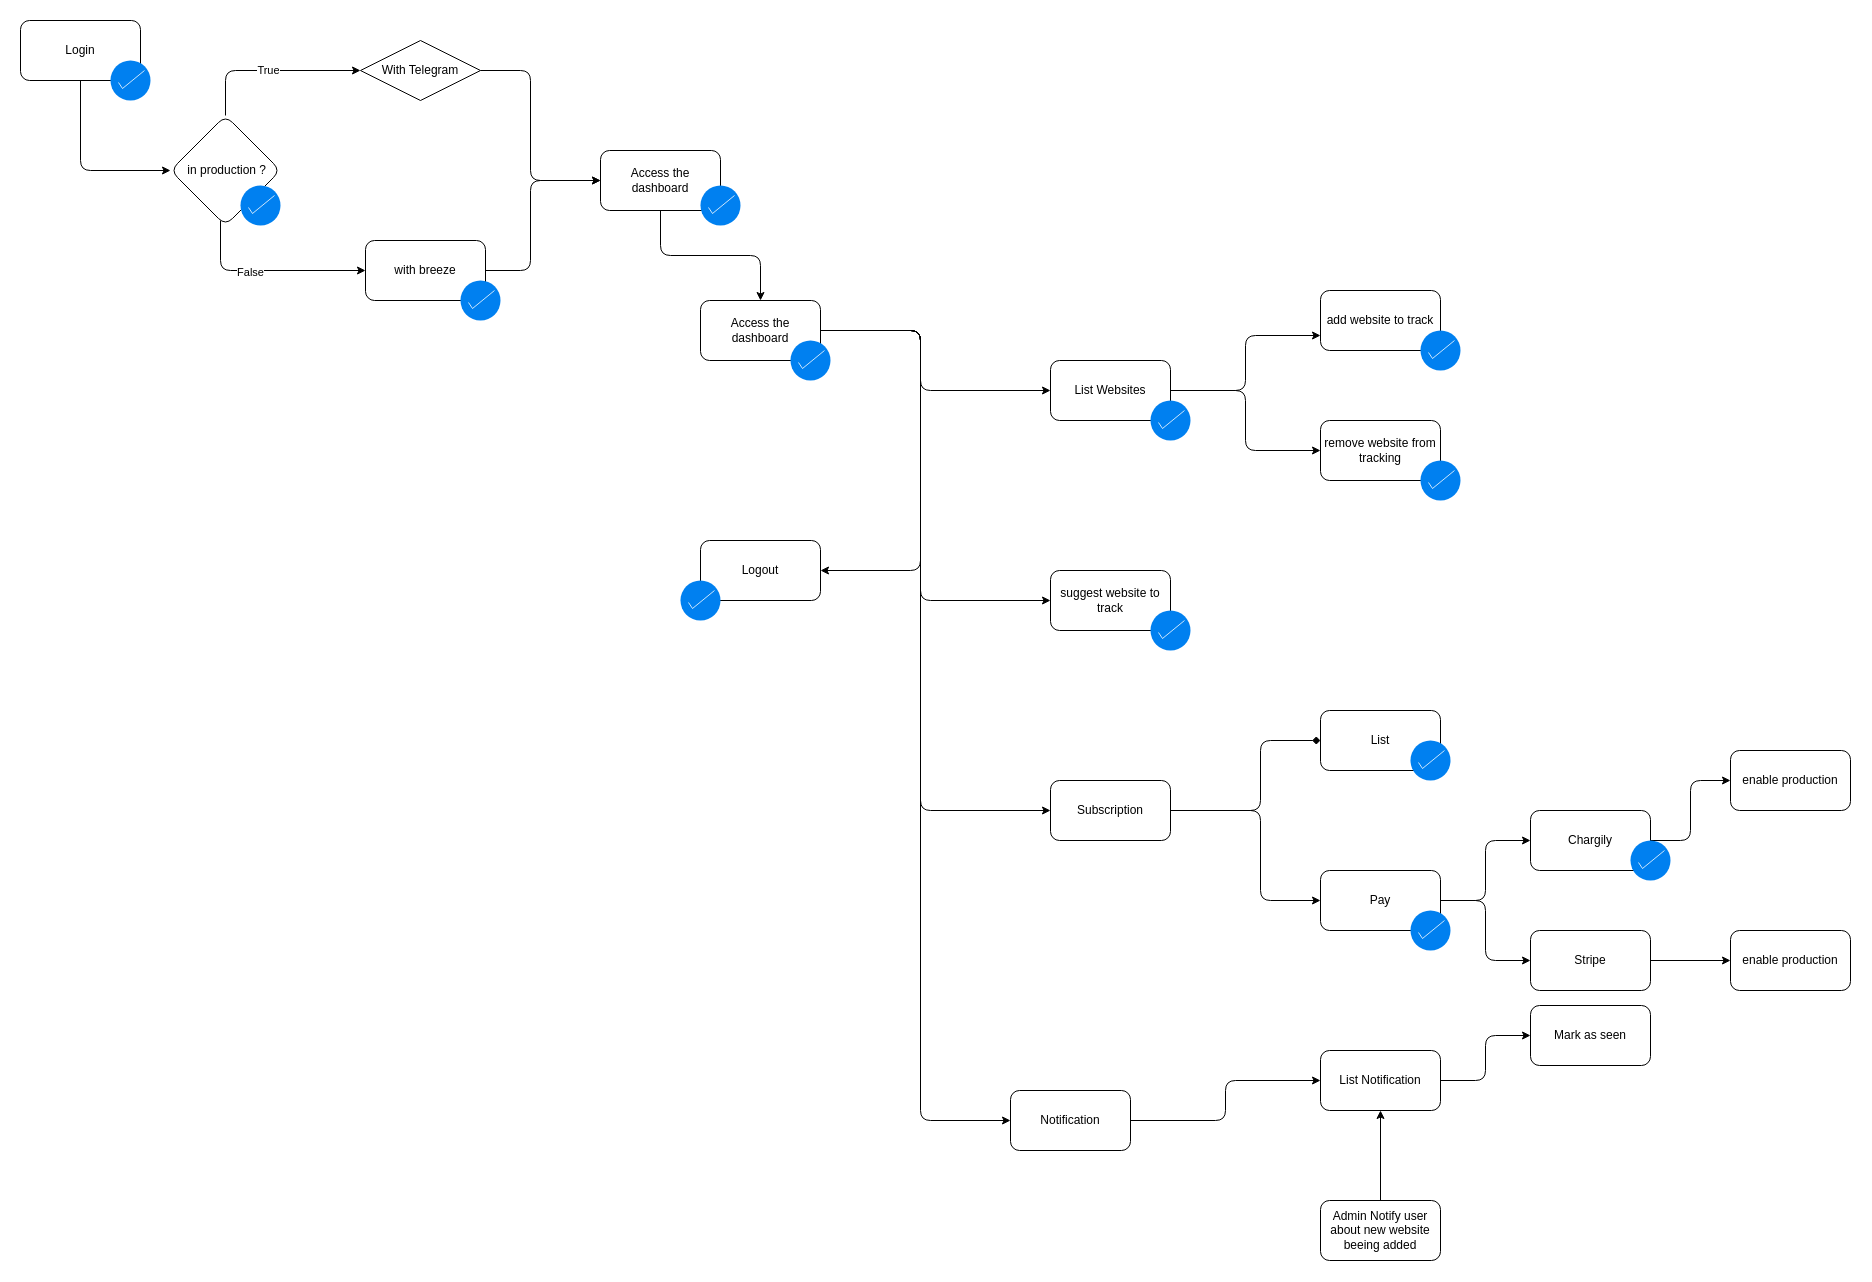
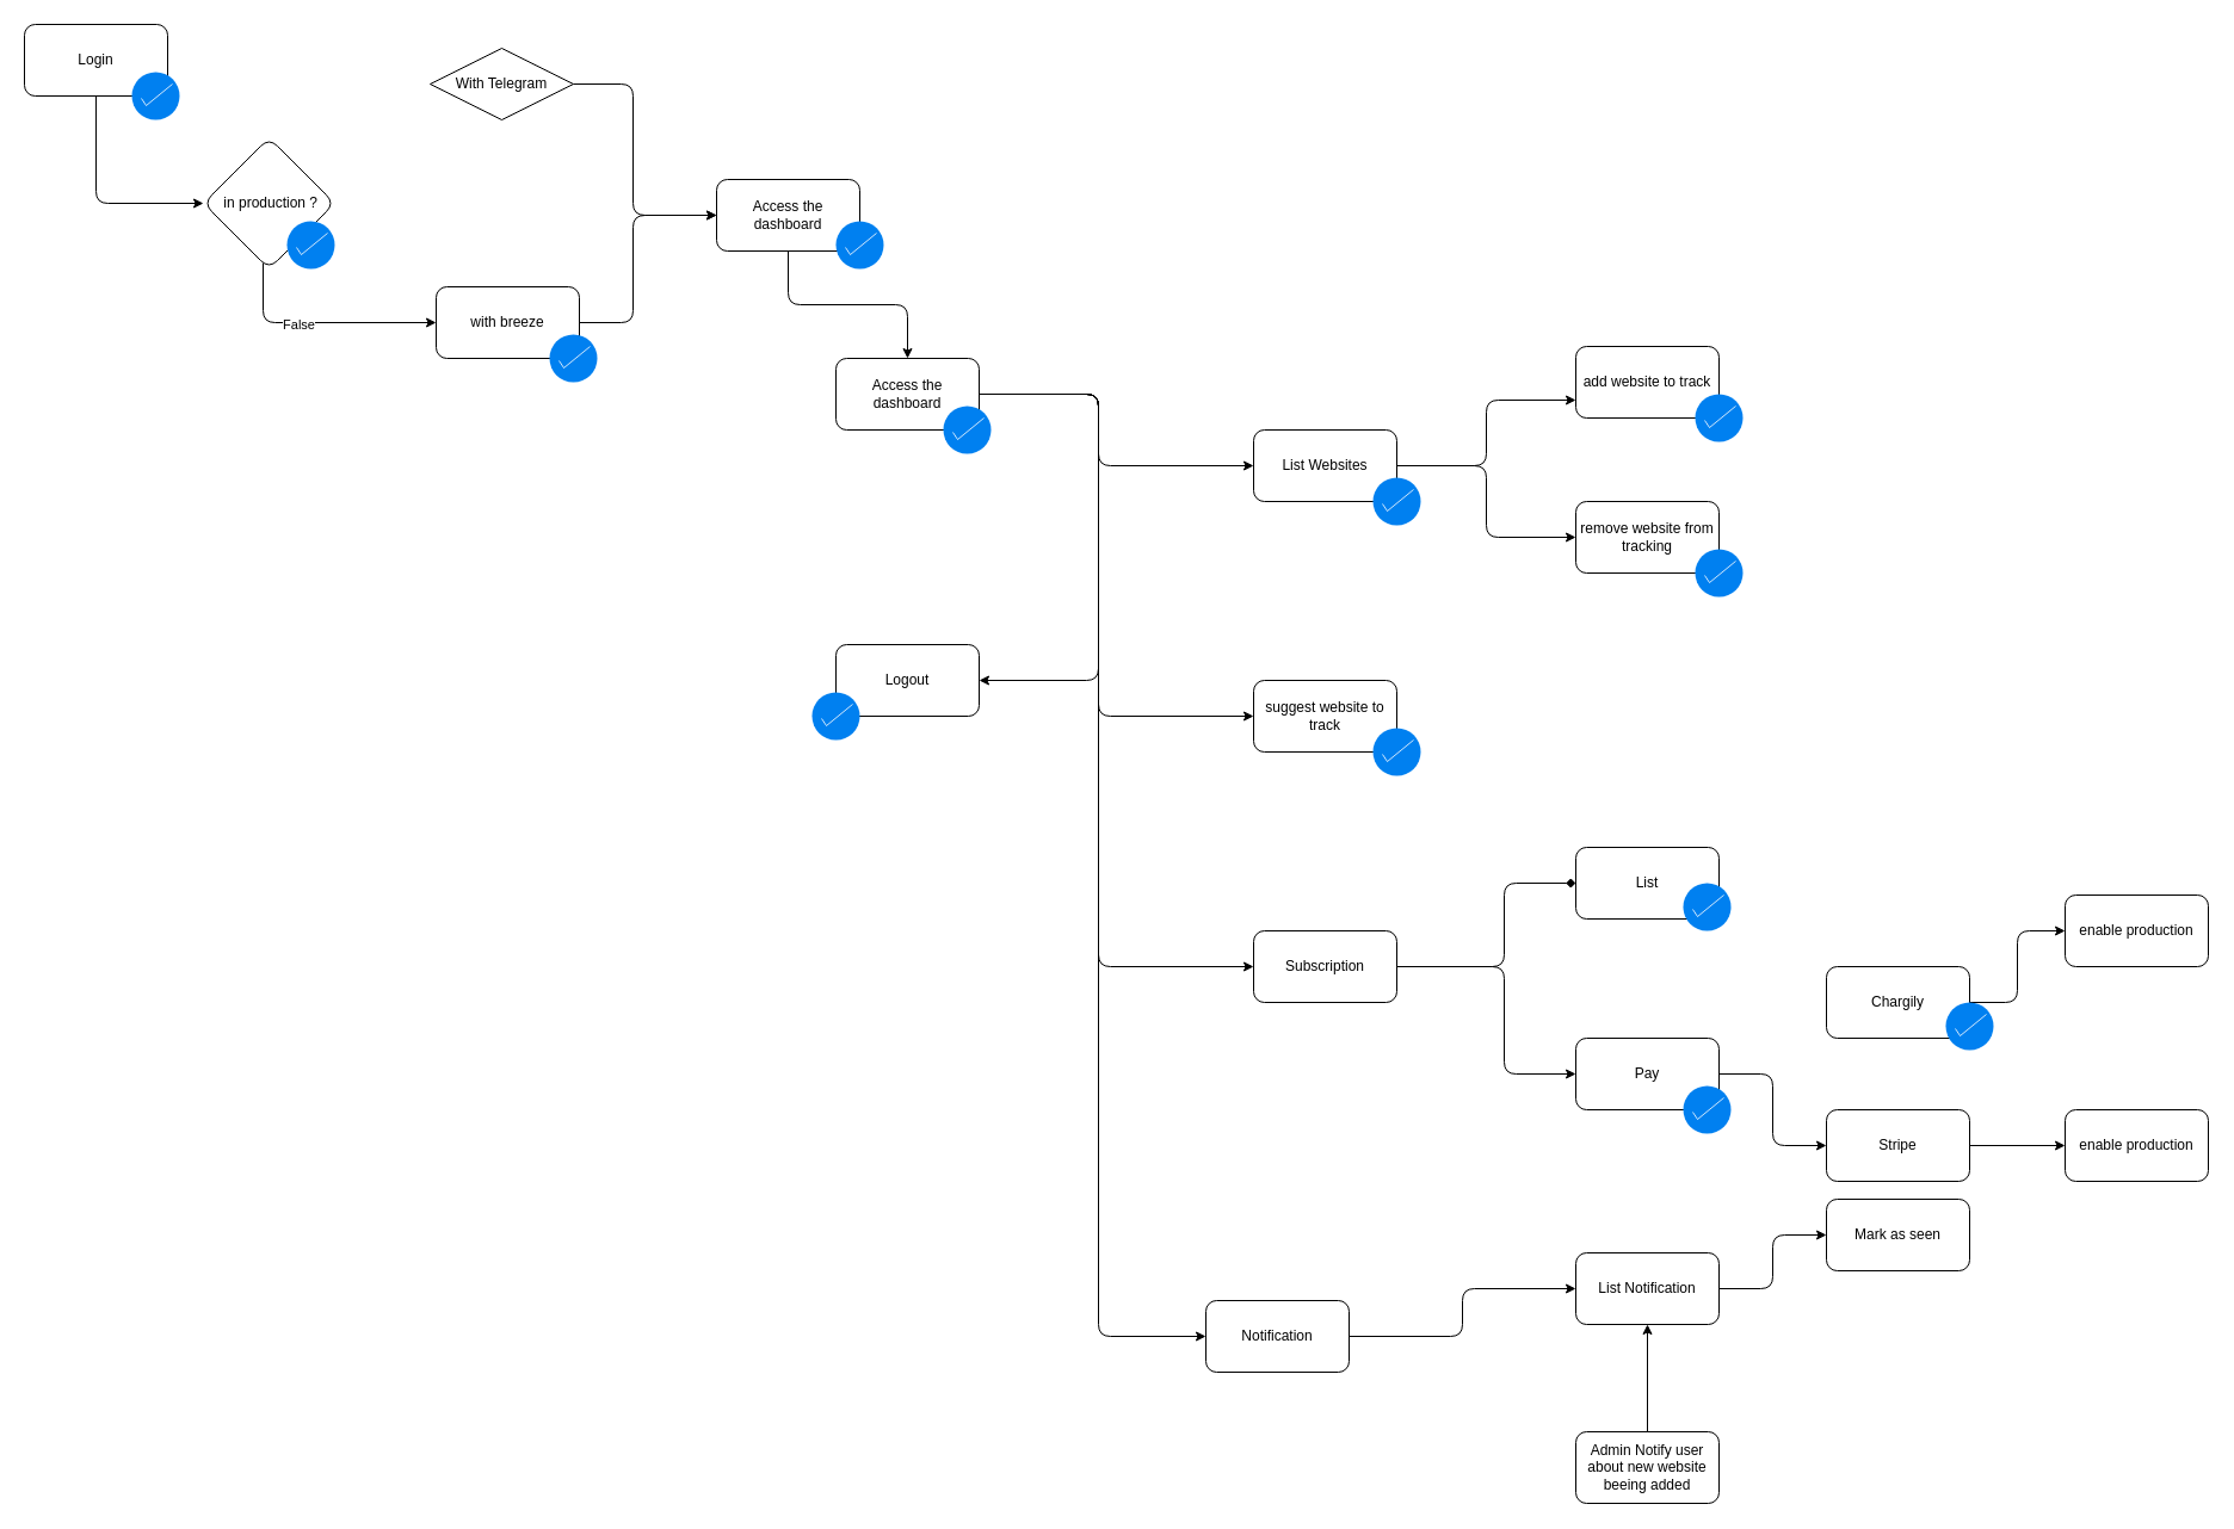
  <mxCell id="0" />
  <mxCell id="1" parent="0" />
  <mxCell id="2" style="edgeStyle=orthogonalEdgeStyle;html=1;" parent="1" source="3" target="12" edge="1"><mxGeometry relative="1" as="geometry"><Array as="points"><mxPoint x="80" y="170" /></Array></mxGeometry></mxCell>
  <mxCell id="3" value="Login" style="rounded=1;whiteSpace=wrap;html=1;" parent="1" vertex="1"><mxGeometry x="20" y="20" width="120" height="60" as="geometry" /></mxCell>
  <mxCell id="4" style="edgeStyle=orthogonalEdgeStyle;html=1;" parent="1" source="5" target="14" edge="1"><mxGeometry relative="1" as="geometry"><Array as="points"><mxPoint x="530" y="70" /><mxPoint x="530" y="180" /></Array></mxGeometry></mxCell>
  <mxCell id="5" value="With Telegram" style="rhombus;whiteSpace=wrap;html=1;" parent="1" vertex="1"><mxGeometry x="360" y="40" width="120" height="60" as="geometry" /></mxCell>
  <mxCell id="6" style="edgeStyle=orthogonalEdgeStyle;html=1;entryX=0;entryY=0.5;entryDx=0;entryDy=0;" parent="1" source="7" target="14" edge="1"><mxGeometry relative="1" as="geometry"><Array as="points"><mxPoint x="530" y="270" /><mxPoint x="530" y="180" /></Array></mxGeometry></mxCell>
  <mxCell id="7" value="with breeze" style="rounded=1;whiteSpace=wrap;html=1;" parent="1" vertex="1"><mxGeometry x="365" y="240" width="120" height="60" as="geometry" /></mxCell>
- <mxCell id="8" style="edgeStyle=orthogonalEdgeStyle;html=1;" parent="1" source="12" target="5" edge="1"><mxGeometry relative="1" as="geometry"><Array as="points"><mxPoint x="225" y="70" /></Array></mxGeometry></mxCell>
- <mxCell id="9" value="True" style="edgeLabel;html=1;align=center;verticalAlign=middle;resizable=0;points=[];" parent="8" vertex="1" connectable="0"><mxGeometry x="-0.035" y="1" relative="1" as="geometry"><mxPoint as="offset" /></mxGeometry></mxCell>
  <mxCell id="10" style="edgeStyle=orthogonalEdgeStyle;html=1;" parent="1" source="12" target="7" edge="1"><mxGeometry relative="1" as="geometry"><Array as="points"><mxPoint x="220" y="270" /></Array></mxGeometry></mxCell>
  <mxCell id="11" value="False" style="edgeLabel;html=1;align=center;verticalAlign=middle;resizable=0;points=[];" parent="10" vertex="1" connectable="0"><mxGeometry x="-0.188" y="-1" relative="1" as="geometry"><mxPoint as="offset" /></mxGeometry></mxCell>
  <mxCell id="12" value="&amp;nbsp;in production ?" style="rhombus;whiteSpace=wrap;html=1;rounded=1;" parent="1" vertex="1"><mxGeometry x="170" y="115" width="110" height="110" as="geometry" /></mxCell>
  <mxCell id="13" style="edgeStyle=orthogonalEdgeStyle;html=1;" parent="1" source="14" target="20" edge="1"><mxGeometry relative="1" as="geometry" /></mxCell>
  <mxCell id="14" value="Access the dashboard" style="rounded=1;whiteSpace=wrap;html=1;" parent="1" vertex="1"><mxGeometry x="600" y="150" width="120" height="60" as="geometry" /></mxCell>
  <mxCell id="15" style="edgeStyle=orthogonalEdgeStyle;html=1;entryX=0;entryY=0.5;entryDx=0;entryDy=0;" parent="1" source="20" target="23" edge="1"><mxGeometry relative="1" as="geometry"><Array as="points"><mxPoint x="920" y="330" /><mxPoint x="920" y="390" /></Array></mxGeometry></mxCell>
  <mxCell id="16" style="edgeStyle=orthogonalEdgeStyle;html=1;" parent="1" source="20" target="26" edge="1"><mxGeometry relative="1" as="geometry"><mxPoint x="970" y="650" as="targetPoint" /><Array as="points"><mxPoint x="920" y="330" /><mxPoint x="920" y="600" /></Array></mxGeometry></mxCell>
  <mxCell id="17" style="edgeStyle=orthogonalEdgeStyle;html=1;" parent="1" source="20" target="29" edge="1"><mxGeometry relative="1" as="geometry"><Array as="points"><mxPoint x="920" y="330" /><mxPoint x="920" y="810" /></Array></mxGeometry></mxCell>
  <mxCell id="18" style="edgeStyle=orthogonalEdgeStyle;html=1;entryX=1;entryY=0.5;entryDx=0;entryDy=0;" edge="1" parent="1" source="20" target="38"><mxGeometry relative="1" as="geometry"><Array as="points"><mxPoint x="920" y="330" /><mxPoint x="920" y="570" /></Array></mxGeometry></mxCell>
  <mxCell id="19" style="edgeStyle=orthogonalEdgeStyle;html=1;" edge="1" parent="1" source="20" target="48"><mxGeometry relative="1" as="geometry"><Array as="points"><mxPoint x="920" y="330" /><mxPoint x="920" y="1120" /></Array></mxGeometry></mxCell>
  <mxCell id="20" value="Access the dashboard" style="rounded=1;whiteSpace=wrap;html=1;" parent="1" vertex="1"><mxGeometry x="700" y="300" width="120" height="60" as="geometry" /></mxCell>
  <mxCell id="21" style="edgeStyle=orthogonalEdgeStyle;html=1;entryX=0;entryY=0.75;entryDx=0;entryDy=0;" parent="1" source="23" target="24" edge="1"><mxGeometry relative="1" as="geometry" /></mxCell>
  <mxCell id="22" style="edgeStyle=orthogonalEdgeStyle;html=1;entryX=0;entryY=0.5;entryDx=0;entryDy=0;" parent="1" source="23" target="25" edge="1"><mxGeometry relative="1" as="geometry" /></mxCell>
  <mxCell id="23" value="List Websites" style="rounded=1;whiteSpace=wrap;html=1;" parent="1" vertex="1"><mxGeometry x="1050" y="360" width="120" height="60" as="geometry" /></mxCell>
  <mxCell id="24" value="add website to track" style="rounded=1;whiteSpace=wrap;html=1;" parent="1" vertex="1"><mxGeometry x="1320" y="290" width="120" height="60" as="geometry" /></mxCell>
  <mxCell id="25" value="remove website from tracking" style="rounded=1;whiteSpace=wrap;html=1;" parent="1" vertex="1"><mxGeometry x="1320" y="420" width="120" height="60" as="geometry" /></mxCell>
  <mxCell id="26" value="suggest website to track" style="rounded=1;whiteSpace=wrap;html=1;" parent="1" vertex="1"><mxGeometry x="1050" y="570" width="120" height="60" as="geometry" /></mxCell>
  <mxCell id="27" value="" style="edgeStyle=orthogonalEdgeStyle;html=1;endArrow=diamond;" parent="1" source="29" target="30" edge="1"><mxGeometry relative="1" as="geometry"><Array as="points"><mxPoint x="1260" y="810" /><mxPoint x="1260" y="740" /></Array></mxGeometry></mxCell>
  <mxCell id="28" value="" style="edgeStyle=orthogonalEdgeStyle;html=1;" parent="1" source="29" target="33" edge="1"><mxGeometry relative="1" as="geometry"><Array as="points"><mxPoint x="1260" y="810" /><mxPoint x="1260" y="900" /></Array></mxGeometry></mxCell>
  <mxCell id="29" value="Subscription" style="rounded=1;whiteSpace=wrap;html=1;" parent="1" vertex="1"><mxGeometry x="1050" y="780" width="120" height="60" as="geometry" /></mxCell>
  <mxCell id="30" value="List" style="whiteSpace=wrap;html=1;rounded=1;" parent="1" vertex="1"><mxGeometry x="1320" y="710" width="120" height="60" as="geometry" /></mxCell>
- <mxCell id="31" style="edgeStyle=orthogonalEdgeStyle;html=1;entryX=0;entryY=0.5;entryDx=0;entryDy=0;" parent="1" source="33" target="35" edge="1"><mxGeometry relative="1" as="geometry" /></mxCell>
  <mxCell id="32" style="edgeStyle=orthogonalEdgeStyle;html=1;" parent="1" source="33" target="37" edge="1"><mxGeometry relative="1" as="geometry" /></mxCell>
  <mxCell id="33" value="Pay" style="whiteSpace=wrap;html=1;rounded=1;" parent="1" vertex="1"><mxGeometry x="1320" y="870" width="120" height="60" as="geometry" /></mxCell>
  <mxCell id="34" value="" style="edgeStyle=orthogonalEdgeStyle;html=1;" edge="1" parent="1" source="35" target="57"><mxGeometry relative="1" as="geometry" /></mxCell>
  <mxCell id="35" value="Chargily" style="whiteSpace=wrap;html=1;rounded=1;" parent="1" vertex="1"><mxGeometry x="1530" y="810" width="120" height="60" as="geometry" /></mxCell>
  <mxCell id="36" value="" style="edgeStyle=orthogonalEdgeStyle;html=1;" edge="1" parent="1" source="37" target="58"><mxGeometry relative="1" as="geometry" /></mxCell>
  <mxCell id="37" value="Stripe" style="whiteSpace=wrap;html=1;rounded=1;" parent="1" vertex="1"><mxGeometry x="1530" y="930" width="120" height="60" as="geometry" /></mxCell>
  <mxCell id="38" value="Logout" style="rounded=1;whiteSpace=wrap;html=1;" vertex="1" parent="1"><mxGeometry x="700" y="540" width="120" height="60" as="geometry" /></mxCell>
  <mxCell id="39" value="" style="html=1;verticalLabelPosition=bottom;labelBackgroundColor=#ffffff;verticalAlign=top;shadow=0;dashed=0;strokeWidth=2;shape=mxgraph.ios7.misc.select;fillColor=#0080f0;strokeColor=#ffffff;sketch=0;" vertex="1" parent="1"><mxGeometry x="680" y="580" width="40" height="40" as="geometry" /></mxCell>
  <mxCell id="40" value="" style="html=1;verticalLabelPosition=bottom;labelBackgroundColor=#ffffff;verticalAlign=top;shadow=0;dashed=0;strokeWidth=2;shape=mxgraph.ios7.misc.select;fillColor=#0080f0;strokeColor=#ffffff;sketch=0;" vertex="1" parent="1"><mxGeometry x="460" y="280" width="40" height="40" as="geometry" /></mxCell>
  <mxCell id="41" value="" style="html=1;verticalLabelPosition=bottom;labelBackgroundColor=#ffffff;verticalAlign=top;shadow=0;dashed=0;strokeWidth=2;shape=mxgraph.ios7.misc.select;fillColor=#0080f0;strokeColor=#ffffff;sketch=0;" vertex="1" parent="1"><mxGeometry x="700" y="185" width="40" height="40" as="geometry" /></mxCell>
  <mxCell id="42" value="" style="html=1;verticalLabelPosition=bottom;labelBackgroundColor=#ffffff;verticalAlign=top;shadow=0;dashed=0;strokeWidth=2;shape=mxgraph.ios7.misc.select;fillColor=#0080f0;strokeColor=#ffffff;sketch=0;" vertex="1" parent="1"><mxGeometry x="790" y="340" width="40" height="40" as="geometry" /></mxCell>
  <mxCell id="43" value="" style="html=1;verticalLabelPosition=bottom;labelBackgroundColor=#ffffff;verticalAlign=top;shadow=0;dashed=0;strokeWidth=2;shape=mxgraph.ios7.misc.select;fillColor=#0080f0;strokeColor=#ffffff;sketch=0;" vertex="1" parent="1"><mxGeometry x="1420" y="460" width="40" height="40" as="geometry" /></mxCell>
  <mxCell id="44" value="" style="html=1;verticalLabelPosition=bottom;labelBackgroundColor=#ffffff;verticalAlign=top;shadow=0;dashed=0;strokeWidth=2;shape=mxgraph.ios7.misc.select;fillColor=#0080f0;strokeColor=#ffffff;sketch=0;" vertex="1" parent="1"><mxGeometry x="1420" y="330" width="40" height="40" as="geometry" /></mxCell>
  <mxCell id="45" value="" style="html=1;verticalLabelPosition=bottom;labelBackgroundColor=#ffffff;verticalAlign=top;shadow=0;dashed=0;strokeWidth=2;shape=mxgraph.ios7.misc.select;fillColor=#0080f0;strokeColor=#ffffff;sketch=0;" vertex="1" parent="1"><mxGeometry x="1150" y="400" width="40" height="40" as="geometry" /></mxCell>
  <mxCell id="46" value="" style="html=1;verticalLabelPosition=bottom;labelBackgroundColor=#ffffff;verticalAlign=top;shadow=0;dashed=0;strokeWidth=2;shape=mxgraph.ios7.misc.select;fillColor=#0080f0;strokeColor=#ffffff;sketch=0;" vertex="1" parent="1"><mxGeometry x="1150" y="610" width="40" height="40" as="geometry" /></mxCell>
  <mxCell id="47" style="edgeStyle=orthogonalEdgeStyle;html=1;" edge="1" parent="1" source="48" target="50"><mxGeometry relative="1" as="geometry" /></mxCell>
  <mxCell id="48" value="Notification" style="rounded=1;whiteSpace=wrap;html=1;" vertex="1" parent="1"><mxGeometry x="1010" y="1090" width="120" height="60" as="geometry" /></mxCell>
  <mxCell id="49" style="edgeStyle=orthogonalEdgeStyle;html=1;" edge="1" parent="1" source="50" target="51"><mxGeometry relative="1" as="geometry" /></mxCell>
  <mxCell id="50" value="List Notification" style="whiteSpace=wrap;html=1;rounded=1;" vertex="1" parent="1"><mxGeometry x="1320" y="1050" width="120" height="60" as="geometry" /></mxCell>
  <mxCell id="51" value="Mark as seen" style="whiteSpace=wrap;html=1;rounded=1;" vertex="1" parent="1"><mxGeometry x="1530" y="1005" width="120" height="60" as="geometry" /></mxCell>
  <mxCell id="52" style="edgeStyle=orthogonalEdgeStyle;html=1;" edge="1" parent="1" source="53" target="50"><mxGeometry relative="1" as="geometry" /></mxCell>
  <mxCell id="53" value="Admin Notify user about new website beeing added" style="whiteSpace=wrap;html=1;rounded=1;" vertex="1" parent="1"><mxGeometry x="1320" y="1200" width="120" height="60" as="geometry" /></mxCell>
  <mxCell id="54" value="" style="html=1;verticalLabelPosition=bottom;labelBackgroundColor=#ffffff;verticalAlign=top;shadow=0;dashed=0;strokeWidth=2;shape=mxgraph.ios7.misc.select;fillColor=#0080f0;strokeColor=#ffffff;sketch=0;" vertex="1" parent="1"><mxGeometry x="1410" y="740" width="40" height="40" as="geometry" /></mxCell>
  <mxCell id="55" value="" style="html=1;verticalLabelPosition=bottom;labelBackgroundColor=#ffffff;verticalAlign=top;shadow=0;dashed=0;strokeWidth=2;shape=mxgraph.ios7.misc.select;fillColor=#0080f0;strokeColor=#ffffff;sketch=0;" vertex="1" parent="1"><mxGeometry x="1410" y="910" width="40" height="40" as="geometry" /></mxCell>
  <mxCell id="56" value="" style="html=1;verticalLabelPosition=bottom;labelBackgroundColor=#ffffff;verticalAlign=top;shadow=0;dashed=0;strokeWidth=2;shape=mxgraph.ios7.misc.select;fillColor=#0080f0;strokeColor=#ffffff;sketch=0;" vertex="1" parent="1"><mxGeometry x="1630" y="840" width="40" height="40" as="geometry" /></mxCell>
  <mxCell id="57" value="enable production" style="whiteSpace=wrap;html=1;rounded=1;" vertex="1" parent="1"><mxGeometry x="1730" y="750" width="120" height="60" as="geometry" /></mxCell>
  <mxCell id="58" value="enable production" style="whiteSpace=wrap;html=1;rounded=1;" vertex="1" parent="1"><mxGeometry x="1730" y="930" width="120" height="60" as="geometry" /></mxCell>
  <mxCell id="59" value="" style="html=1;verticalLabelPosition=bottom;labelBackgroundColor=#ffffff;verticalAlign=top;shadow=0;dashed=0;strokeWidth=2;shape=mxgraph.ios7.misc.select;fillColor=#0080f0;strokeColor=#ffffff;sketch=0;" vertex="1" parent="1"><mxGeometry x="240" y="185" width="40" height="40" as="geometry" /></mxCell>
  <mxCell id="60" value="" style="html=1;verticalLabelPosition=bottom;labelBackgroundColor=#ffffff;verticalAlign=top;shadow=0;dashed=0;strokeWidth=2;shape=mxgraph.ios7.misc.select;fillColor=#0080f0;strokeColor=#ffffff;sketch=0;" vertex="1" parent="1"><mxGeometry x="110" y="60" width="40" height="40" as="geometry" /></mxCell>
